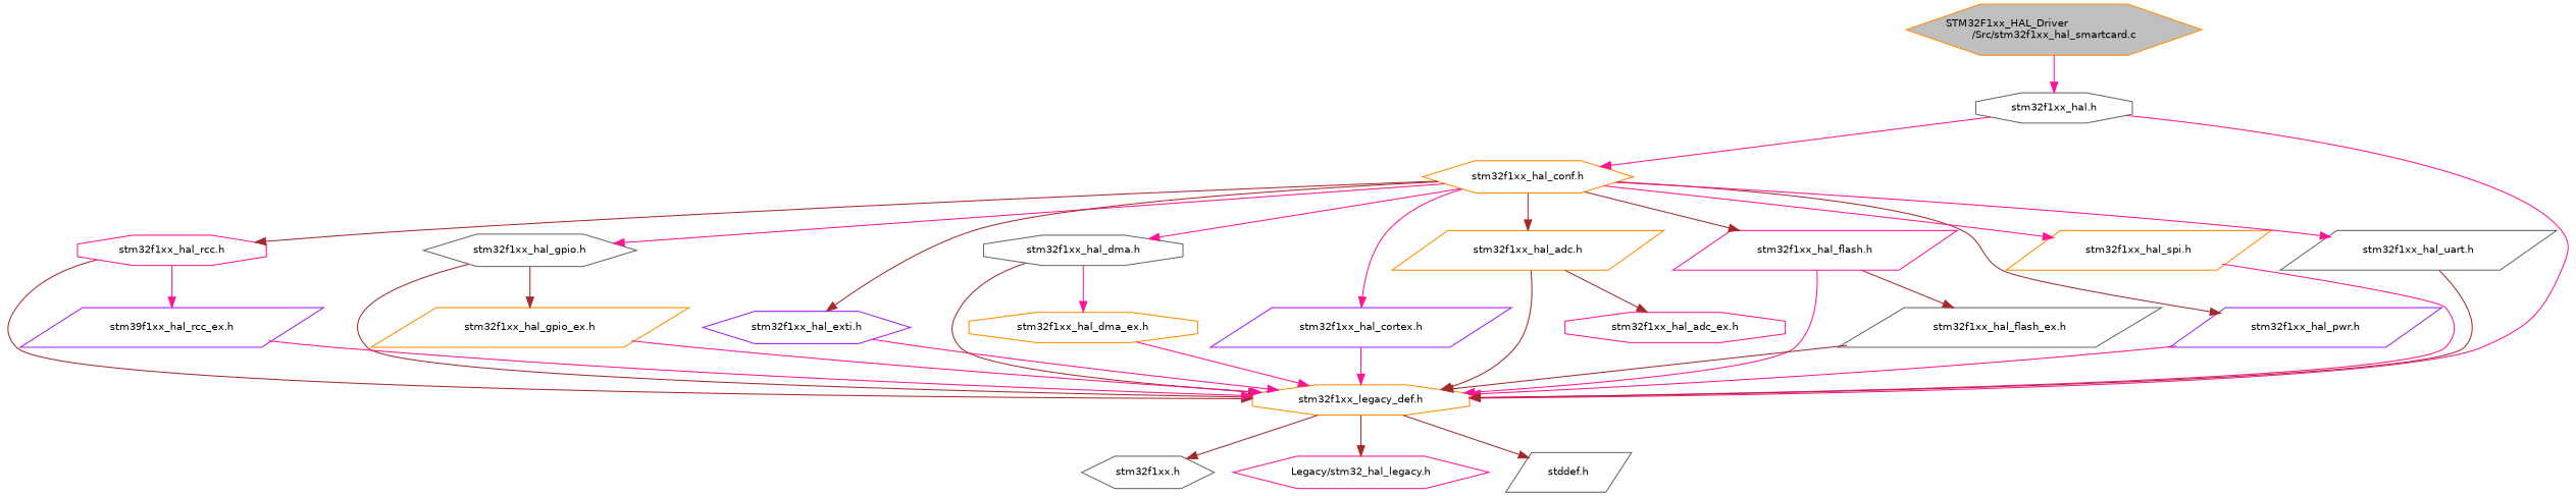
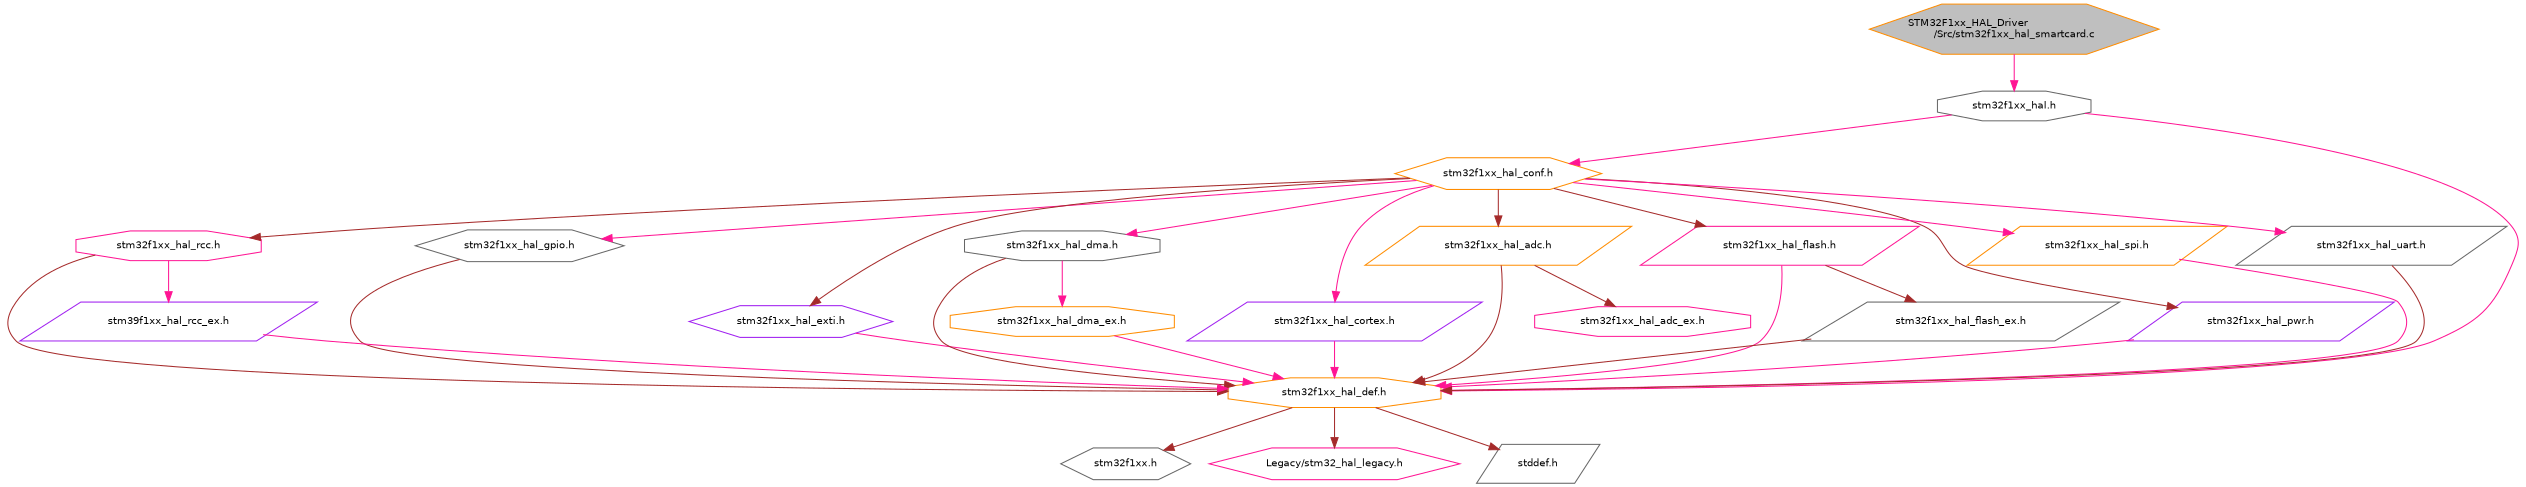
  digraph {
    node [color=darkorange fillcolor=white fontname=Helvetica fontsize=10 shape=parallelogram style=filled]
    edge [color=deeppink fontname=Helvetica fontsize=10 labelfontname=Helvetica labelfontsize=10 style=solid]
    n1 [fillcolor=grey75 fontcolor=black height=0.2 label="STM32F1xx_HAL_Driver\l/Src/stm32f1xx_hal_smartcard.c" shape=hexagon width=0.4]
    n2 [color=gray40 height=0.2 label="stm32f1xx_hal.h" shape=octagon width=0.4]
    n3 [height=0.2 label="stm32f1xx_hal_conf.h" shape=hexagon width=0.4]
-   n4 [height=0.2 label="stm32f1xx_legacy_def.h" shape=octagon width=0.4]
+   n4 [height=0.2 label="stm32f1xx_hal_def.h" shape=octagon width=0.4]
    n5 [color=deeppink height=0.2 label="stm32f1xx_hal_rcc.h" shape=octagon width=0.4]
    n6 [color=gray40 height=0.2 label="stm32f1xx_hal_gpio.h" shape=hexagon width=0.4]
    n7 [color=purple height=0.2 label="stm32f1xx_hal_exti.h" shape=hexagon width=0.4]
    n8 [color=gray40 height=0.2 label="stm32f1xx_hal_dma.h" shape=octagon width=0.4]
    n9 [color=purple height=0.2 label="stm32f1xx_hal_cortex.h" width=0.4]
    n10 [height=0.2 label="stm32f1xx_hal_adc.h" width=0.4]
    n11 [color=deeppink height=0.2 label="stm32f1xx_hal_flash.h" width=0.4]
    n12 [color=purple height=0.2 label="stm32f1xx_hal_pwr.h" width=0.4]
    n13 [height=0.2 label="stm32f1xx_hal_spi.h" width=0.4]
    n14 [color=gray40 height=0.2 label="stm32f1xx_hal_uart.h" width=0.4]
    n15 [color=purple height=0.2 label="stm39f1xx_hal_rcc_ex.h" width=0.4]
-   n16 [height=0.2 label="stm32f1xx_hal_gpio_ex.h" width=0.4]
    n17 [height=0.2 label="stm32f1xx_hal_dma_ex.h" shape=octagon width=0.4]
    n18 [color=deeppink height=0.2 label="stm32f1xx_hal_adc_ex.h" shape=octagon width=0.4]
    n19 [color=gray40 height=0.2 label="stm32f1xx_hal_flash_ex.h" width=0.4]
    n20 [color=gray40 height=0.2 label="stm32f1xx.h" shape=hexagon width=0.4]
    n21 [color=deeppink height=0.2 label="Legacy/stm32_hal_legacy.h" shape=hexagon width=0.4]
    n22 [color=gray40 height=0.2 label="stddef.h" width=0.4]
    n1 -> n2
    n2 -> n3
    n2 -> n4
    n3 -> n5 [color=brown]
    n3 -> n6
    n3 -> n7 [color=brown]
    n3 -> n8
    n3 -> n9
    n3 -> n10 [color=brown]
    n3 -> n11 [color=brown]
    n3 -> n12 [color=brown]
    n3 -> n13
    n3 -> n14
    n4 -> n20 [color=brown]
    n4 -> n21 [color=brown]
    n4 -> n22 [color=brown]
    n5 -> n4 [color=brown]
    n5 -> n15
    n6 -> n4 [color=brown]
-   n6 -> n16 [color=brown]
    n7 -> n4
    n8 -> n4 [color=brown]
    n8 -> n17
    n9 -> n4
    n10 -> n4 [color=brown]
    n10 -> n18 [color=brown]
    n11 -> n4
    n11 -> n19 [color=brown]
    n12 -> n4
    n13 -> n4
    n14 -> n4 [color=brown]
    n15 -> n4
-   n16 -> n4
    n17 -> n4
    n19 -> n4 [color=brown]
  }
